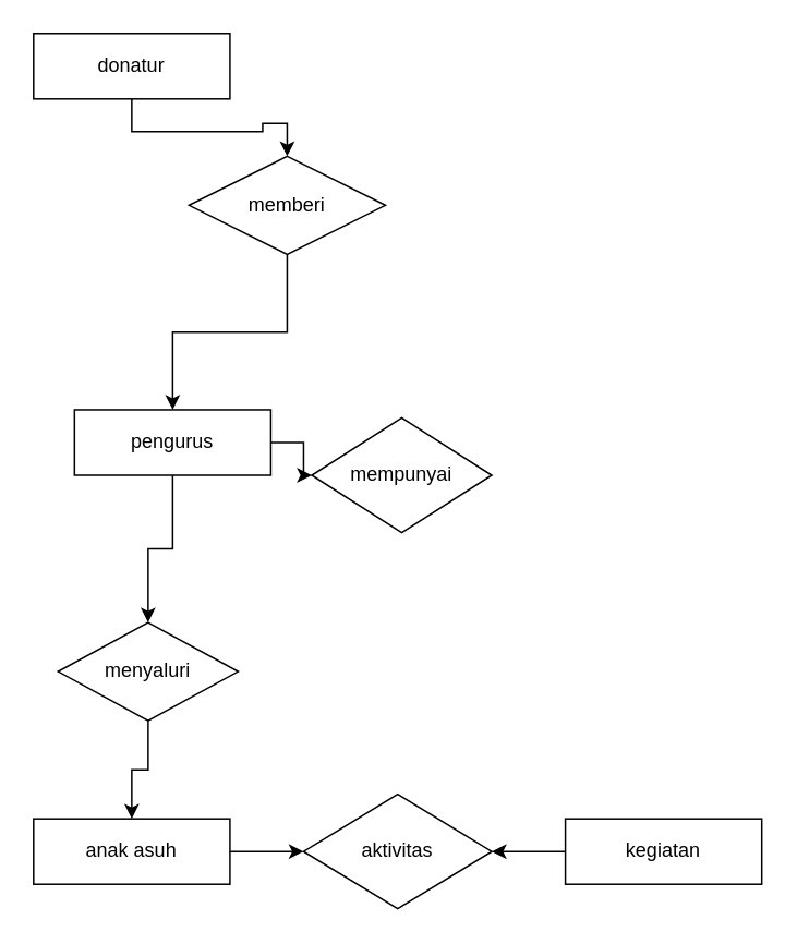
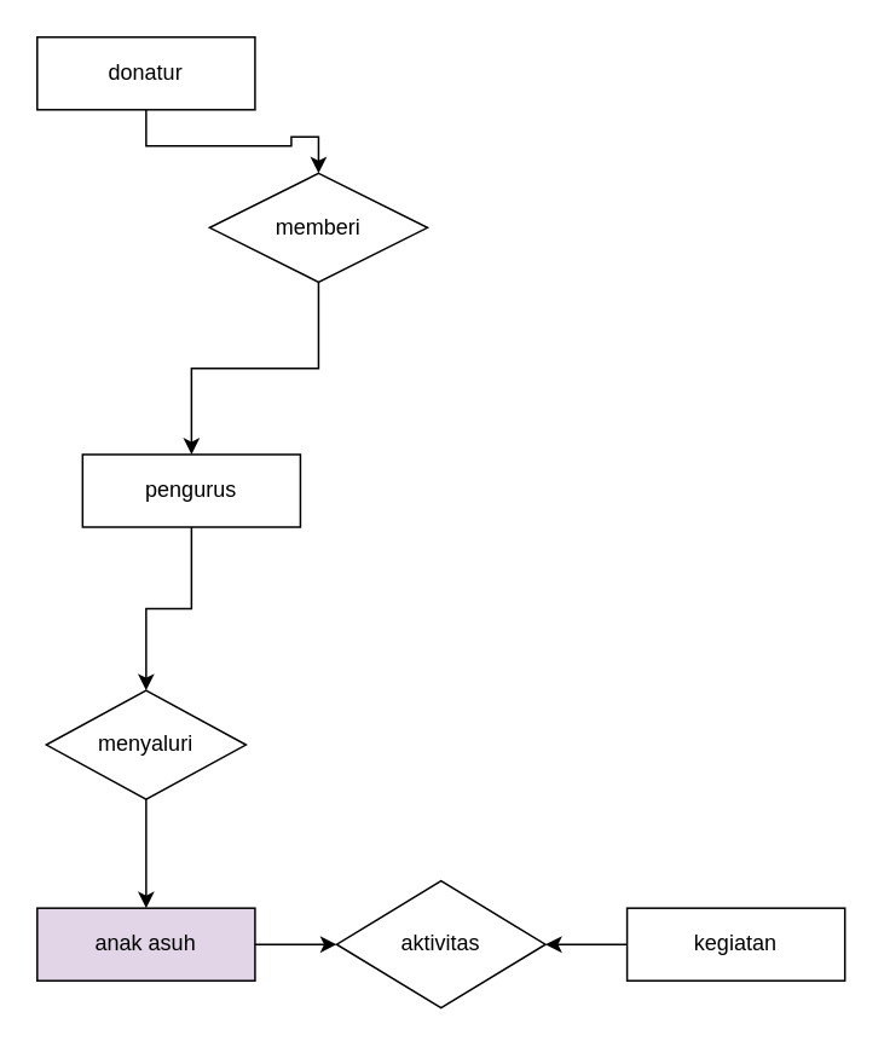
  <mxCell id="0" />
  <mxCell id="1" parent="0" />
- <mxCell id="2" value="" style="edgeStyle=orthogonalEdgeStyle;rounded=0;orthogonalLoop=1;jettySize=auto;html=1;" edge="1" parent="1" source="4" target="13"><mxGeometry relative="1" as="geometry" /></mxCell>
  <mxCell id="3" value="" style="edgeStyle=orthogonalEdgeStyle;rounded=0;orthogonalLoop=1;jettySize=auto;html=1;" edge="1" parent="1" source="4" target="15"><mxGeometry relative="1" as="geometry" /></mxCell>
  <mxCell id="4" value="pengurus" style="rounded=0;whiteSpace=wrap;html=1;" vertex="1" parent="1"><mxGeometry x="45" y="250" width="120" height="40" as="geometry" /></mxCell>
  <mxCell id="5" value="" style="edgeStyle=orthogonalEdgeStyle;rounded=0;orthogonalLoop=1;jettySize=auto;html=1;" edge="1" parent="1" source="6"><mxGeometry relative="1" as="geometry"><mxPoint x="185" y="520" as="targetPoint" /></mxGeometry></mxCell>
- <mxCell id="6" value="anak asuh" style="rounded=0;whiteSpace=wrap;html=1;" vertex="1" parent="1"><mxGeometry x="20" y="500" width="120" height="40" as="geometry" /></mxCell>
+ <mxCell id="6" value="anak asuh" style="rounded=0;whiteSpace=wrap;html=1;fillColor=#e1d5e7;" vertex="1" parent="1"><mxGeometry x="20" y="500" width="120" height="40" as="geometry" /></mxCell>
  <mxCell id="7" value="" style="edgeStyle=orthogonalEdgeStyle;rounded=0;orthogonalLoop=1;jettySize=auto;html=1;" edge="1" parent="1" source="8" target="12"><mxGeometry relative="1" as="geometry" /></mxCell>
  <mxCell id="8" value="donatur" style="rounded=0;whiteSpace=wrap;html=1;" vertex="1" parent="1"><mxGeometry x="20" y="20" width="120" height="40" as="geometry" /></mxCell>
  <mxCell id="9" value="" style="edgeStyle=orthogonalEdgeStyle;rounded=0;orthogonalLoop=1;jettySize=auto;html=1;" edge="1" parent="1" source="10"><mxGeometry relative="1" as="geometry"><mxPoint x="300" y="520" as="targetPoint" /></mxGeometry></mxCell>
  <mxCell id="10" value="kegiatan" style="rounded=0;whiteSpace=wrap;html=1;" vertex="1" parent="1"><mxGeometry x="345" y="500" width="120" height="40" as="geometry" /></mxCell>
  <mxCell id="11" value="" style="edgeStyle=orthogonalEdgeStyle;rounded=0;orthogonalLoop=1;jettySize=auto;html=1;" edge="1" parent="1" source="12" target="4"><mxGeometry relative="1" as="geometry" /></mxCell>
  <mxCell id="12" value="memberi" style="rhombus;whiteSpace=wrap;html=1;rounded=0;" vertex="1" parent="1"><mxGeometry x="115" y="95" width="120" height="60" as="geometry" /></mxCell>
- <mxCell id="13" value="mempunyai" style="rhombus;whiteSpace=wrap;html=1;rounded=0;" vertex="1" parent="1"><mxGeometry x="190" y="255" width="110" height="70" as="geometry" /></mxCell>
  <mxCell id="14" value="" style="edgeStyle=orthogonalEdgeStyle;rounded=0;orthogonalLoop=1;jettySize=auto;html=1;" edge="1" parent="1" source="15" target="6"><mxGeometry relative="1" as="geometry" /></mxCell>
- <mxCell id="15" value="menyaluri" style="rhombus;whiteSpace=wrap;html=1;rounded=0;" vertex="1" parent="1"><mxGeometry x="35" y="380" width="110" height="60" as="geometry" /></mxCell>
+ <mxCell id="15" value="menyaluri" style="rhombus;whiteSpace=wrap;html=1;rounded=0;" vertex="1" parent="1"><mxGeometry x="25" y="380" width="110" height="60" as="geometry" /></mxCell>
  <mxCell id="16" value="aktivitas" style="rhombus;whiteSpace=wrap;html=1;rounded=0;" vertex="1" parent="1"><mxGeometry x="185" y="485" width="115" height="70" as="geometry" /></mxCell>
